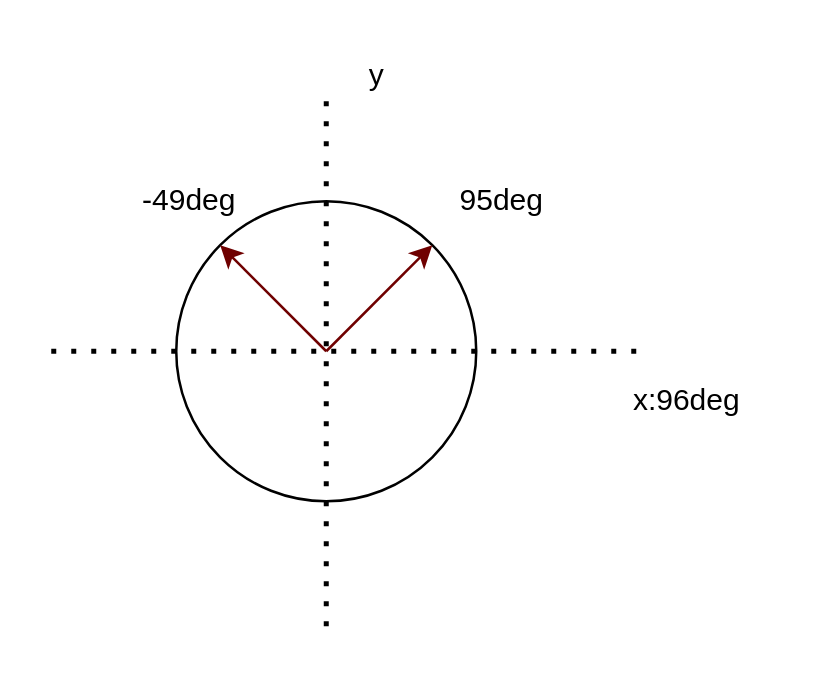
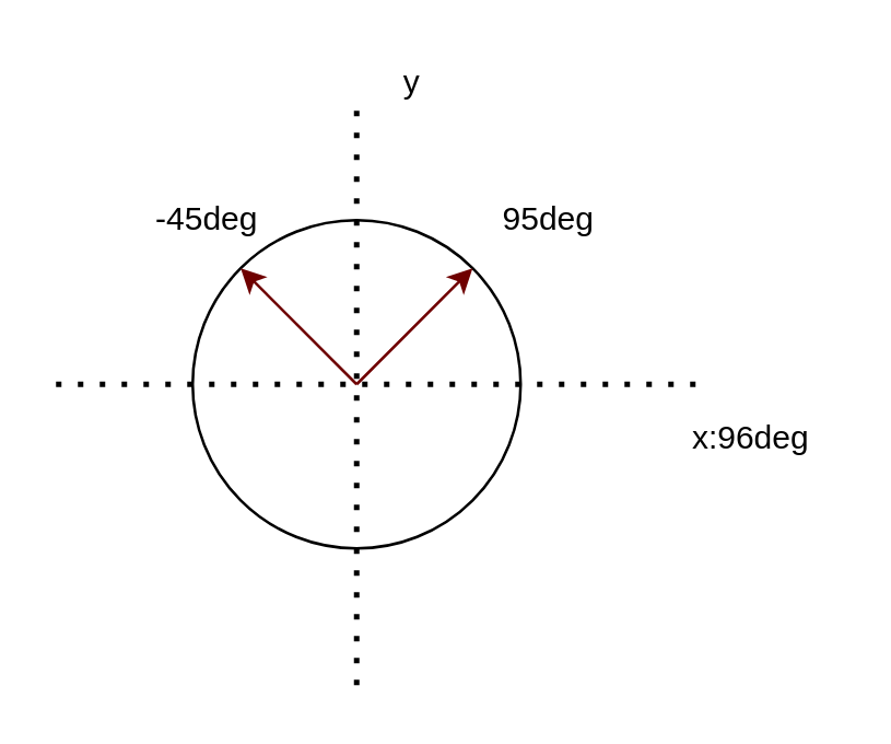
  <mxCell id="0" />
  <mxCell id="1" parent="0" />
  <mxCell id="2" value="" style="ellipse;whiteSpace=wrap;html=1;aspect=fixed;" vertex="1" parent="1"><mxGeometry x="70" y="80" width="120" height="120" as="geometry" /></mxCell>
  <mxCell id="3" value="" style="endArrow=none;dashed=1;html=1;dashPattern=1 3;strokeWidth=2;" edge="1" parent="1"><mxGeometry width="50" height="50" relative="1" as="geometry"><mxPoint x="20" y="140" as="sourcePoint" /><mxPoint x="260" y="140" as="targetPoint" /></mxGeometry></mxCell>
  <mxCell id="4" value="" style="endArrow=none;dashed=1;html=1;dashPattern=1 3;strokeWidth=2;" edge="1" parent="1"><mxGeometry width="50" height="50" relative="1" as="geometry"><mxPoint x="130" y="250" as="sourcePoint" /><mxPoint x="130" y="40" as="targetPoint" /></mxGeometry></mxCell>
  <mxCell id="5" value="x:96deg" style="text;html=1;align=center;verticalAlign=middle;resizable=0;points=[];autosize=1;strokeColor=none;fillColor=none;" vertex="1" parent="1"><mxGeometry x="244" y="150" width="60" height="20" as="geometry" /></mxCell>
  <mxCell id="6" value="y" style="text;html=1;align=center;verticalAlign=middle;resizable=0;points=[];autosize=1;strokeColor=none;fillColor=none;" vertex="1" parent="1"><mxGeometry x="140" y="20" width="20" height="20" as="geometry" /></mxCell>
  <mxCell id="7" value="" style="endArrow=classic;html=1;entryX=1;entryY=0;entryDx=0;entryDy=0;fillColor=#a20025;strokeColor=#6F0000;" edge="1" parent="1" target="2"><mxGeometry width="50" height="50" relative="1" as="geometry"><mxPoint x="130" y="140" as="sourcePoint" /><mxPoint x="260" y="230" as="targetPoint" /></mxGeometry></mxCell>
  <mxCell id="8" value="" style="endArrow=classic;html=1;entryX=0;entryY=0;entryDx=0;entryDy=0;fillColor=#a20025;strokeColor=#6F0000;" edge="1" parent="1" target="2"><mxGeometry width="50" height="50" relative="1" as="geometry"><mxPoint x="130" y="140" as="sourcePoint" /><mxPoint x="182.426" y="107.574" as="targetPoint" /></mxGeometry></mxCell>
  <mxCell id="9" value="95deg" style="text;html=1;align=center;verticalAlign=middle;resizable=0;points=[];autosize=1;strokeColor=none;fillColor=none;" vertex="1" parent="1"><mxGeometry x="175" y="70" width="50" height="20" as="geometry" /></mxCell>
- <mxCell id="10" value="-49deg" style="text;html=1;align=center;verticalAlign=middle;resizable=0;points=[];autosize=1;strokeColor=none;fillColor=none;" vertex="1" parent="1"><mxGeometry x="50" y="70" width="50" height="20" as="geometry" /></mxCell>
+ <mxCell id="10" value="-45deg" style="text;html=1;align=center;verticalAlign=middle;resizable=0;points=[];autosize=1;strokeColor=none;fillColor=none;" vertex="1" parent="1"><mxGeometry x="50" y="70" width="50" height="20" as="geometry" /></mxCell>
